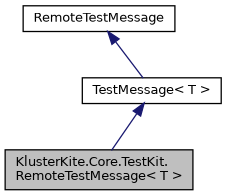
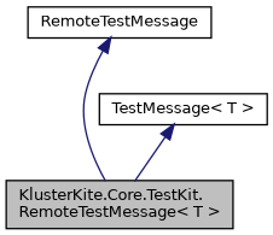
  digraph {
    node [color=black fillcolor=white fontname=Helvetica fontsize=10 shape=record style=filled]
    edge [color=midnightblue dir=back fontname=Helvetica fontsize=10 labelfontname=Helvetica labelfontsize=10 style=solid]
    n1 [fillcolor=grey75 fontcolor=black height=0.2 label="KlusterKite.Core.TestKit.\lRemoteTestMessage\< T \>" width=0.4]
    n2 [height=0.2 label="TestMessage\< T \>" width=0.4]
    n3 [height=0.2 label=RemoteTestMessage width=0.4]
    n2 -> n1
-   n3 -> n2
+   n3 -> n1
  }
